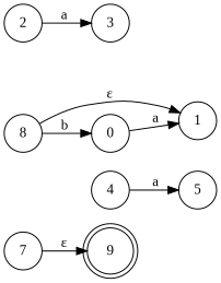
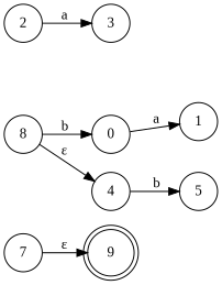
  digraph {
    fontname="Liberation Serif"
    rankdir=LR
    node [fontname="Liberation Serif" shape=circle]
    edge [fontname="Liberation Serif"]
    9 [shape=doublecircle]
    8
    0
    4
    1
    5
    7
    2
    3
    8 -> 0 [label=b]
-   8 -> 1 [label="ε"]
+   8 -> 4 [label="ε"]
    0 -> 1 [label=a]
-   4 -> 5 [label=a]
+   4 -> 5 [label=b]
    7 -> 9 [label="ε"]
    2 -> 3 [label=a]
  }
